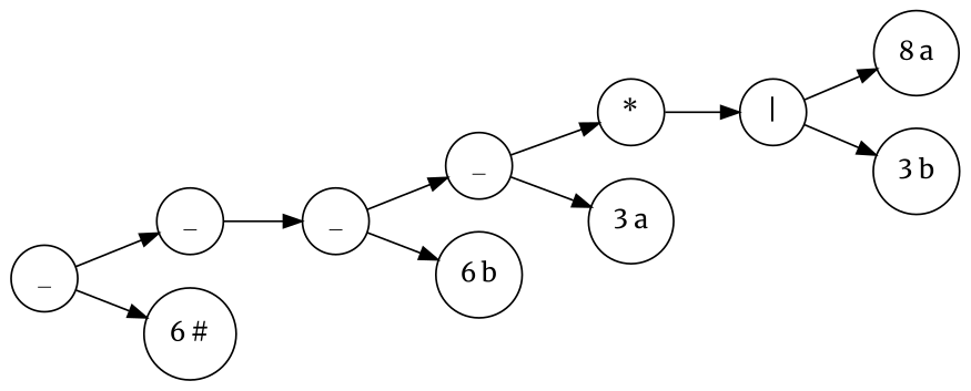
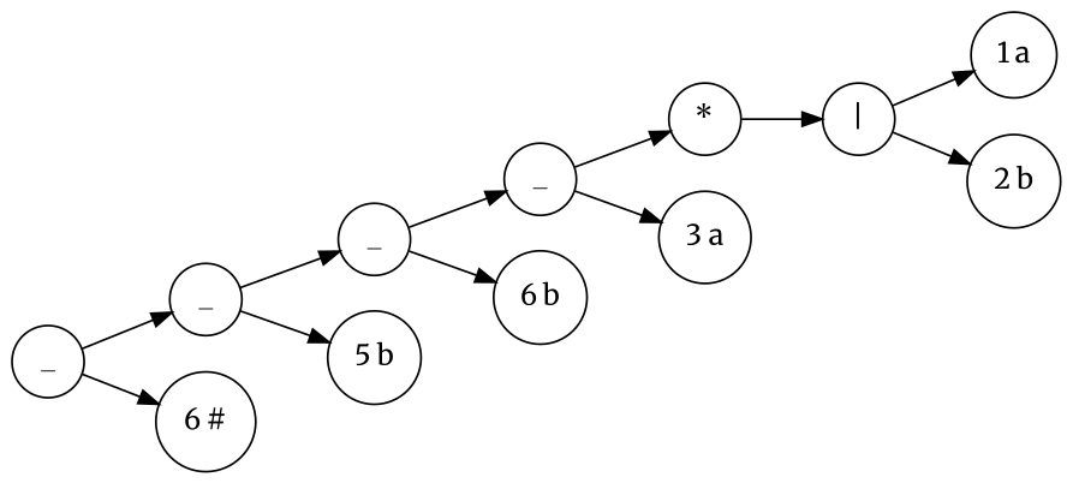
  digraph {
    fontname=Merriweather
    rankdir=LR
    node [fontname=Merriweather shape=circle]
    edge [fontname=Merriweather]
    n1 [label=_]
    n2 [label=_]
    n3 [label="6 #"]
    n4 [label=_]
+   n5 [label="5 b"]
    n6 [label=_]
    n7 [label="6 b"]
    n8 [label="*"]
    n9 [label="3 a"]
    n10 [label="|"]
-   n11 [label="8 a"]
-   n12 [label="3 b"]
+   n11 [label="1 a"]
+   n12 [label="2 b"]
    n1 -> n2
    n1 -> n3
    n2 -> n4
+   n2 -> n5
    n4 -> n6
    n4 -> n7
    n6 -> n8
    n6 -> n9
    n8 -> n10
    n10 -> n11
    n10 -> n12
  }
